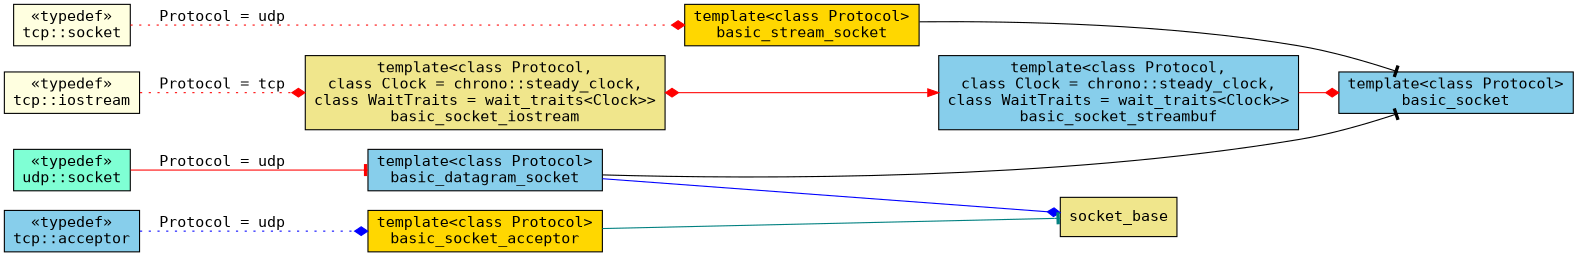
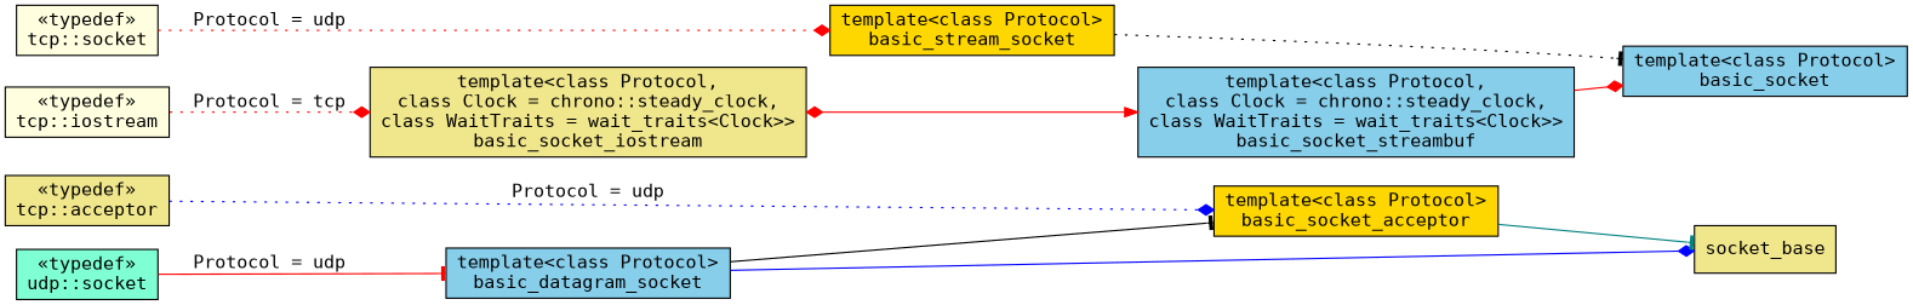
  digraph {
    rankdir=LR
    node [fillcolor=khaki fontname=Consolas labeljust=l shape=box style=filled]
    edge [arrowhead=diamond color=red]
    n1 [label=socket_base]
    n2 [fillcolor=skyblue label="template<class Protocol>\nbasic_socket"]
    n3 [fillcolor=skyblue label="template<class Protocol>\nbasic_datagram_socket"]
    n4 [fillcolor=gold label="template<class Protocol>\nbasic_stream_socket"]
    n5 [fillcolor=gold label="template<class Protocol>\nbasic_socket_acceptor"]
    n6 [fillcolor=skyblue label="template<class Protocol,\nclass Clock = chrono::steady_clock,\nclass WaitTraits = wait_traits<Clock>>\nbasic_socket_streambuf"]
    n7 [label="template<class Protocol,\nclass Clock = chrono::steady_clock,\nclass WaitTraits = wait_traits<Clock>>\nbasic_socket_iostream"]
    n8 [fillcolor=aquamarine label="&laquo;typedef&raquo;\nudp::socket"]
    n9 [fillcolor=lightyellow label="&laquo;typedef&raquo;\ntcp::socket"]
-   n10 [fillcolor=skyblue label="&laquo;typedef&raquo;\ntcp::acceptor"]
+   n10 [label="&laquo;typedef&raquo;\ntcp::acceptor"]
    n11 [fillcolor=lightyellow label="&laquo;typedef&raquo;\ntcp::iostream"]
    subgraph sub_1 {
      n1
      n2
      n3
      n4
      n5
      n6
    }
    subgraph sub_2 {
      n6
      n7
    }
    subgraph sub_3 {
      n3
      n4
      n5
      n7
      n8
      n9
      n10
      n11
    }
    subgraph sub_4 {
      rank=same
      n8
      n9
      n10
      n11
    }
    n3 -> n1 [color=blue]
-   n3 -> n2 [arrowhead=tee color=black]
-   n4 -> n2 [arrowhead=tee color=black]
+   n3 -> n5 [arrowhead=tee color=black]
+   n4 -> n2 [arrowhead=tee color=black style=dotted]
    n5 -> n1 [arrowhead=tee color=teal]
    n6 -> n2
    n7 -> n6 [arrowtail=diamond dir=both arrowhead=""]
    n8 -> n3 [arrowhead=tee fontname=Consolas label="Protocol = udp" style=solid]
    n9 -> n4 [fontname=Consolas label="Protocol = udp" style=dotted]
    n10 -> n5 [color=blue fontname=Consolas label="Protocol = udp" style=dotted]
    n11 -> n7 [fontname=Consolas label="Protocol = tcp" style=dotted]
  }
